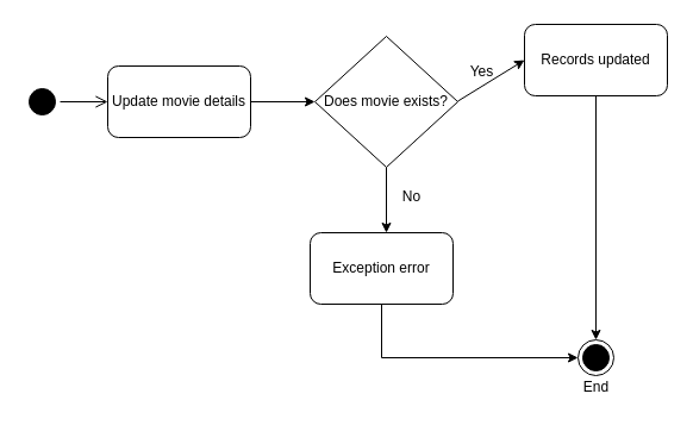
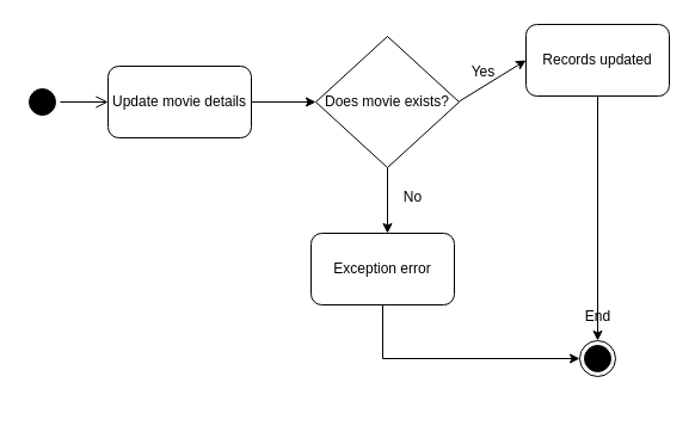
  <mxCell id="0" />
  <mxCell id="1" parent="0" />
  <mxCell id="2" value="S" style="ellipse;html=1;shape=startState;fillColor=#000000;" vertex="1" parent="1"><mxGeometry x="20" y="70" width="30" height="30" as="geometry" /></mxCell>
  <mxCell id="3" value="" style="edgeStyle=orthogonalEdgeStyle;html=1;verticalAlign=bottom;endArrow=open;endSize=8;exitX=1;exitY=0.5;exitDx=0;exitDy=0;" edge="1" parent="1"><mxGeometry relative="1" as="geometry"><mxPoint x="90" y="85" as="targetPoint" /><mxPoint x="50" y="85" as="sourcePoint" /></mxGeometry></mxCell>
  <mxCell id="4" value="" style="edgeStyle=orthogonalEdgeStyle;rounded=0;orthogonalLoop=1;jettySize=auto;html=1;" edge="1" parent="1" source="5" target="10"><mxGeometry relative="1" as="geometry" /></mxCell>
  <mxCell id="5" value="Update movie details" style="rounded=1;whiteSpace=wrap;html=1;strokeColor=#000000;" vertex="1" parent="1"><mxGeometry x="90" y="55" width="120" height="60" as="geometry" /></mxCell>
  <mxCell id="6" value="" style="endArrow=classic;html=1;strokeColor=#000000;entryX=0;entryY=0.5;entryDx=0;entryDy=0;" edge="1" parent="1" target="11"><mxGeometry width="50" height="50" relative="1" as="geometry"><mxPoint x="384" y="84.5" as="sourcePoint" /><mxPoint x="435" y="84.5" as="targetPoint" /></mxGeometry></mxCell>
  <mxCell id="7" value="Yes" style="text;html=1;align=center;verticalAlign=middle;resizable=0;points=[];autosize=1;strokeColor=none;" vertex="1" parent="1"><mxGeometry x="384" y="50" width="40" height="20" as="geometry" /></mxCell>
  <mxCell id="8" value="" style="edgeStyle=orthogonalEdgeStyle;rounded=0;orthogonalLoop=1;jettySize=auto;html=1;exitX=0.5;exitY=1;exitDx=0;exitDy=0;" edge="1" parent="1"><mxGeometry relative="1" as="geometry"><mxPoint x="324" y="140" as="sourcePoint" /><mxPoint x="324" y="195" as="targetPoint" /></mxGeometry></mxCell>
  <mxCell id="9" value="No" style="text;html=1;align=center;verticalAlign=middle;resizable=0;points=[];autosize=1;strokeColor=none;" vertex="1" parent="1"><mxGeometry x="330" y="155" width="30" height="20" as="geometry" /></mxCell>
  <mxCell id="10" value="Does movie exists?&lt;span style=&quot;color: rgba(0 , 0 , 0 , 0) ; font-family: monospace ; font-size: 0px&quot;&gt;%3CmxGraphModel%3E%3Croot%3E%3CmxCell%20id%3D%220%22%2F%3E%3CmxCell%20id%3D%221%22%20parent%3D%220%22%2F%3E%3CmxCell%20id%3D%222%22%20value%3D%22%22%20style%3D%22endArrow%3Dclassic%3Bhtml%3D1%3BstrokeColor%3D%23000000%3BexitX%3D0.5%3BexitY%3D1%3BexitDx%3D0%3BexitDy%3D0%3BentryX%3D0.5%3BentryY%3D0%3BentryDx%3D0%3BentryDy%3D0%3B%22%20edge%3D%221%22%20parent%3D%221%22%3E%3CmxGeometry%20width%3D%2250%22%20height%3D%2250%22%20relative%3D%221%22%20as%3D%22geometry%22%3E%3CmxPoint%20x%3D%22295%22%20y%3D%22190%22%20as%3D%22sourcePoint%22%2F%3E%3CmxPoint%20x%3D%22295%22%20y%3D%22230%22%20as%3D%22targetPoint%22%2F%3E%3C%2FmxGeometry%3E%3C%2FmxCell%3E%3C%2Froot%3E%3C%2FmxGraphModel%3E&lt;/span&gt;" style="rhombus;whiteSpace=wrap;html=1;strokeColor=#000000;" vertex="1" parent="1"><mxGeometry x="264" y="30" width="120" height="110" as="geometry" /></mxCell>
  <mxCell id="11" value="Records updated" style="rounded=1;whiteSpace=wrap;html=1;" vertex="1" parent="1"><mxGeometry x="440" y="20" width="120" height="60" as="geometry" /></mxCell>
  <mxCell id="12" value="Exception error" style="rounded=1;whiteSpace=wrap;html=1;" vertex="1" parent="1"><mxGeometry x="260" y="195" width="120" height="60" as="geometry" /></mxCell>
  <mxCell id="13" value="" style="ellipse;html=1;shape=endState;fillColor=#000000;" vertex="1" parent="1"><mxGeometry x="485" y="285" width="30" height="30" as="geometry" /></mxCell>
  <mxCell id="14" value="" style="edgeStyle=orthogonalEdgeStyle;rounded=0;orthogonalLoop=1;jettySize=auto;html=1;exitX=0.5;exitY=1;exitDx=0;exitDy=0;entryX=0.5;entryY=0;entryDx=0;entryDy=0;" edge="1" parent="1" source="11" target="13"><mxGeometry relative="1" as="geometry"><mxPoint x="220" y="95" as="sourcePoint" /><mxPoint x="510" y="285" as="targetPoint" /></mxGeometry></mxCell>
- <mxCell id="15" value="End" style="text;html=1;align=center;verticalAlign=middle;resizable=0;points=[];autosize=1;strokeColor=none;" vertex="1" parent="1"><mxGeometry x="480" y="315" width="40" height="20" as="geometry" /></mxCell>
+ <mxCell id="15" value="End" style="text;html=1;align=center;verticalAlign=middle;resizable=0;points=[];autosize=1;strokeColor=none;" vertex="1" parent="1"><mxGeometry x="480" y="255" width="40" height="20" as="geometry" /></mxCell>
  <mxCell id="16" value="" style="edgeStyle=orthogonalEdgeStyle;rounded=0;orthogonalLoop=1;jettySize=auto;html=1;exitX=0.5;exitY=1;exitDx=0;exitDy=0;entryX=0;entryY=0.5;entryDx=0;entryDy=0;" edge="1" parent="1" source="12" target="13"><mxGeometry relative="1" as="geometry"><mxPoint x="220" y="95" as="sourcePoint" /><mxPoint x="274" y="95" as="targetPoint" /></mxGeometry></mxCell>
